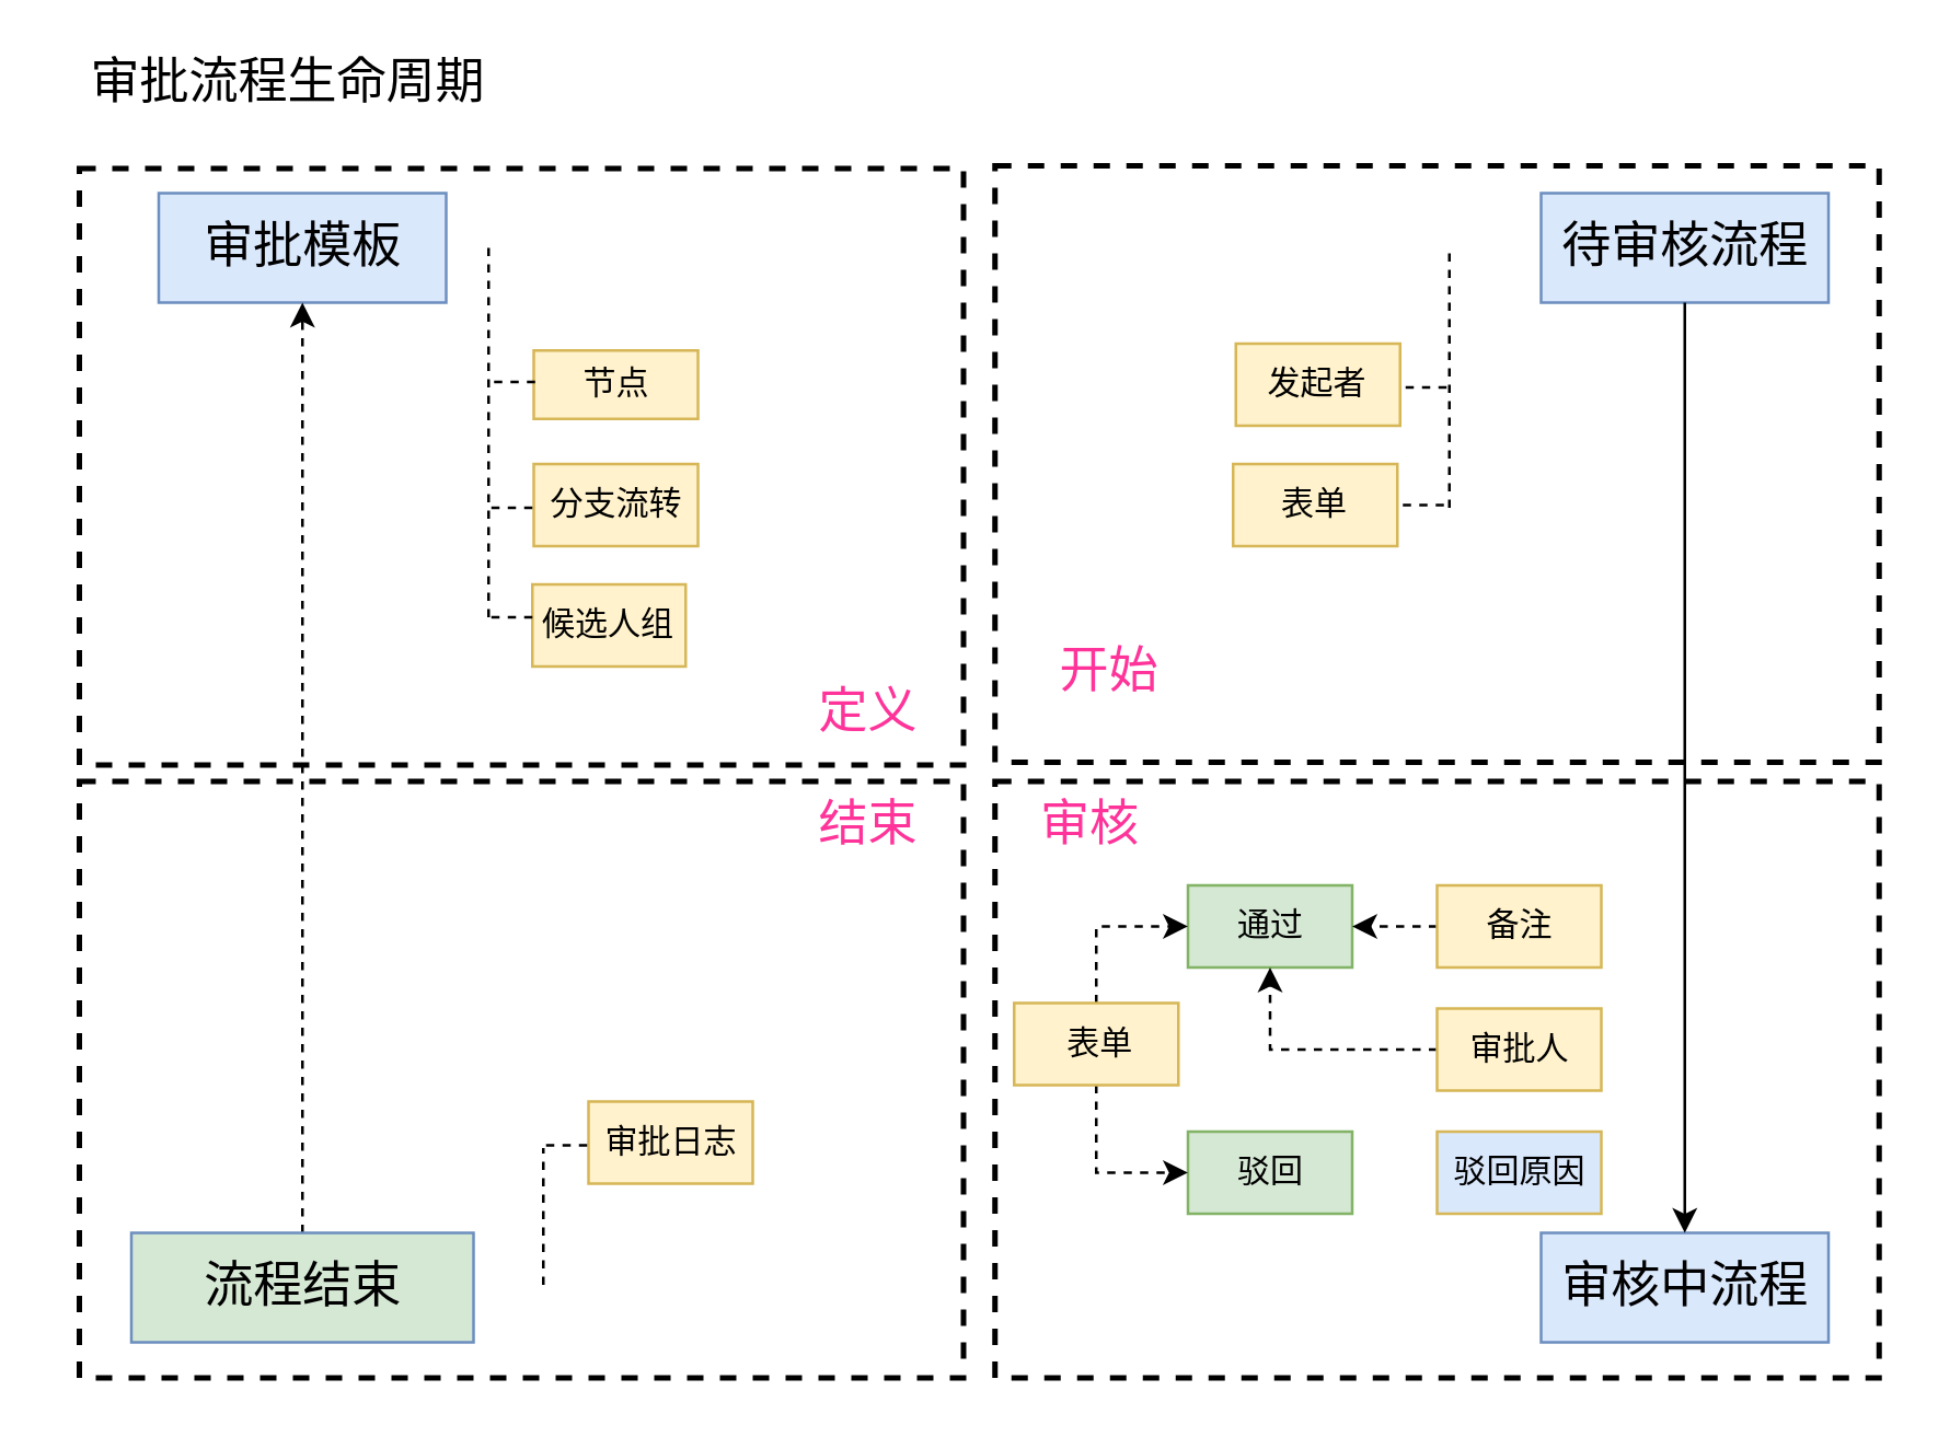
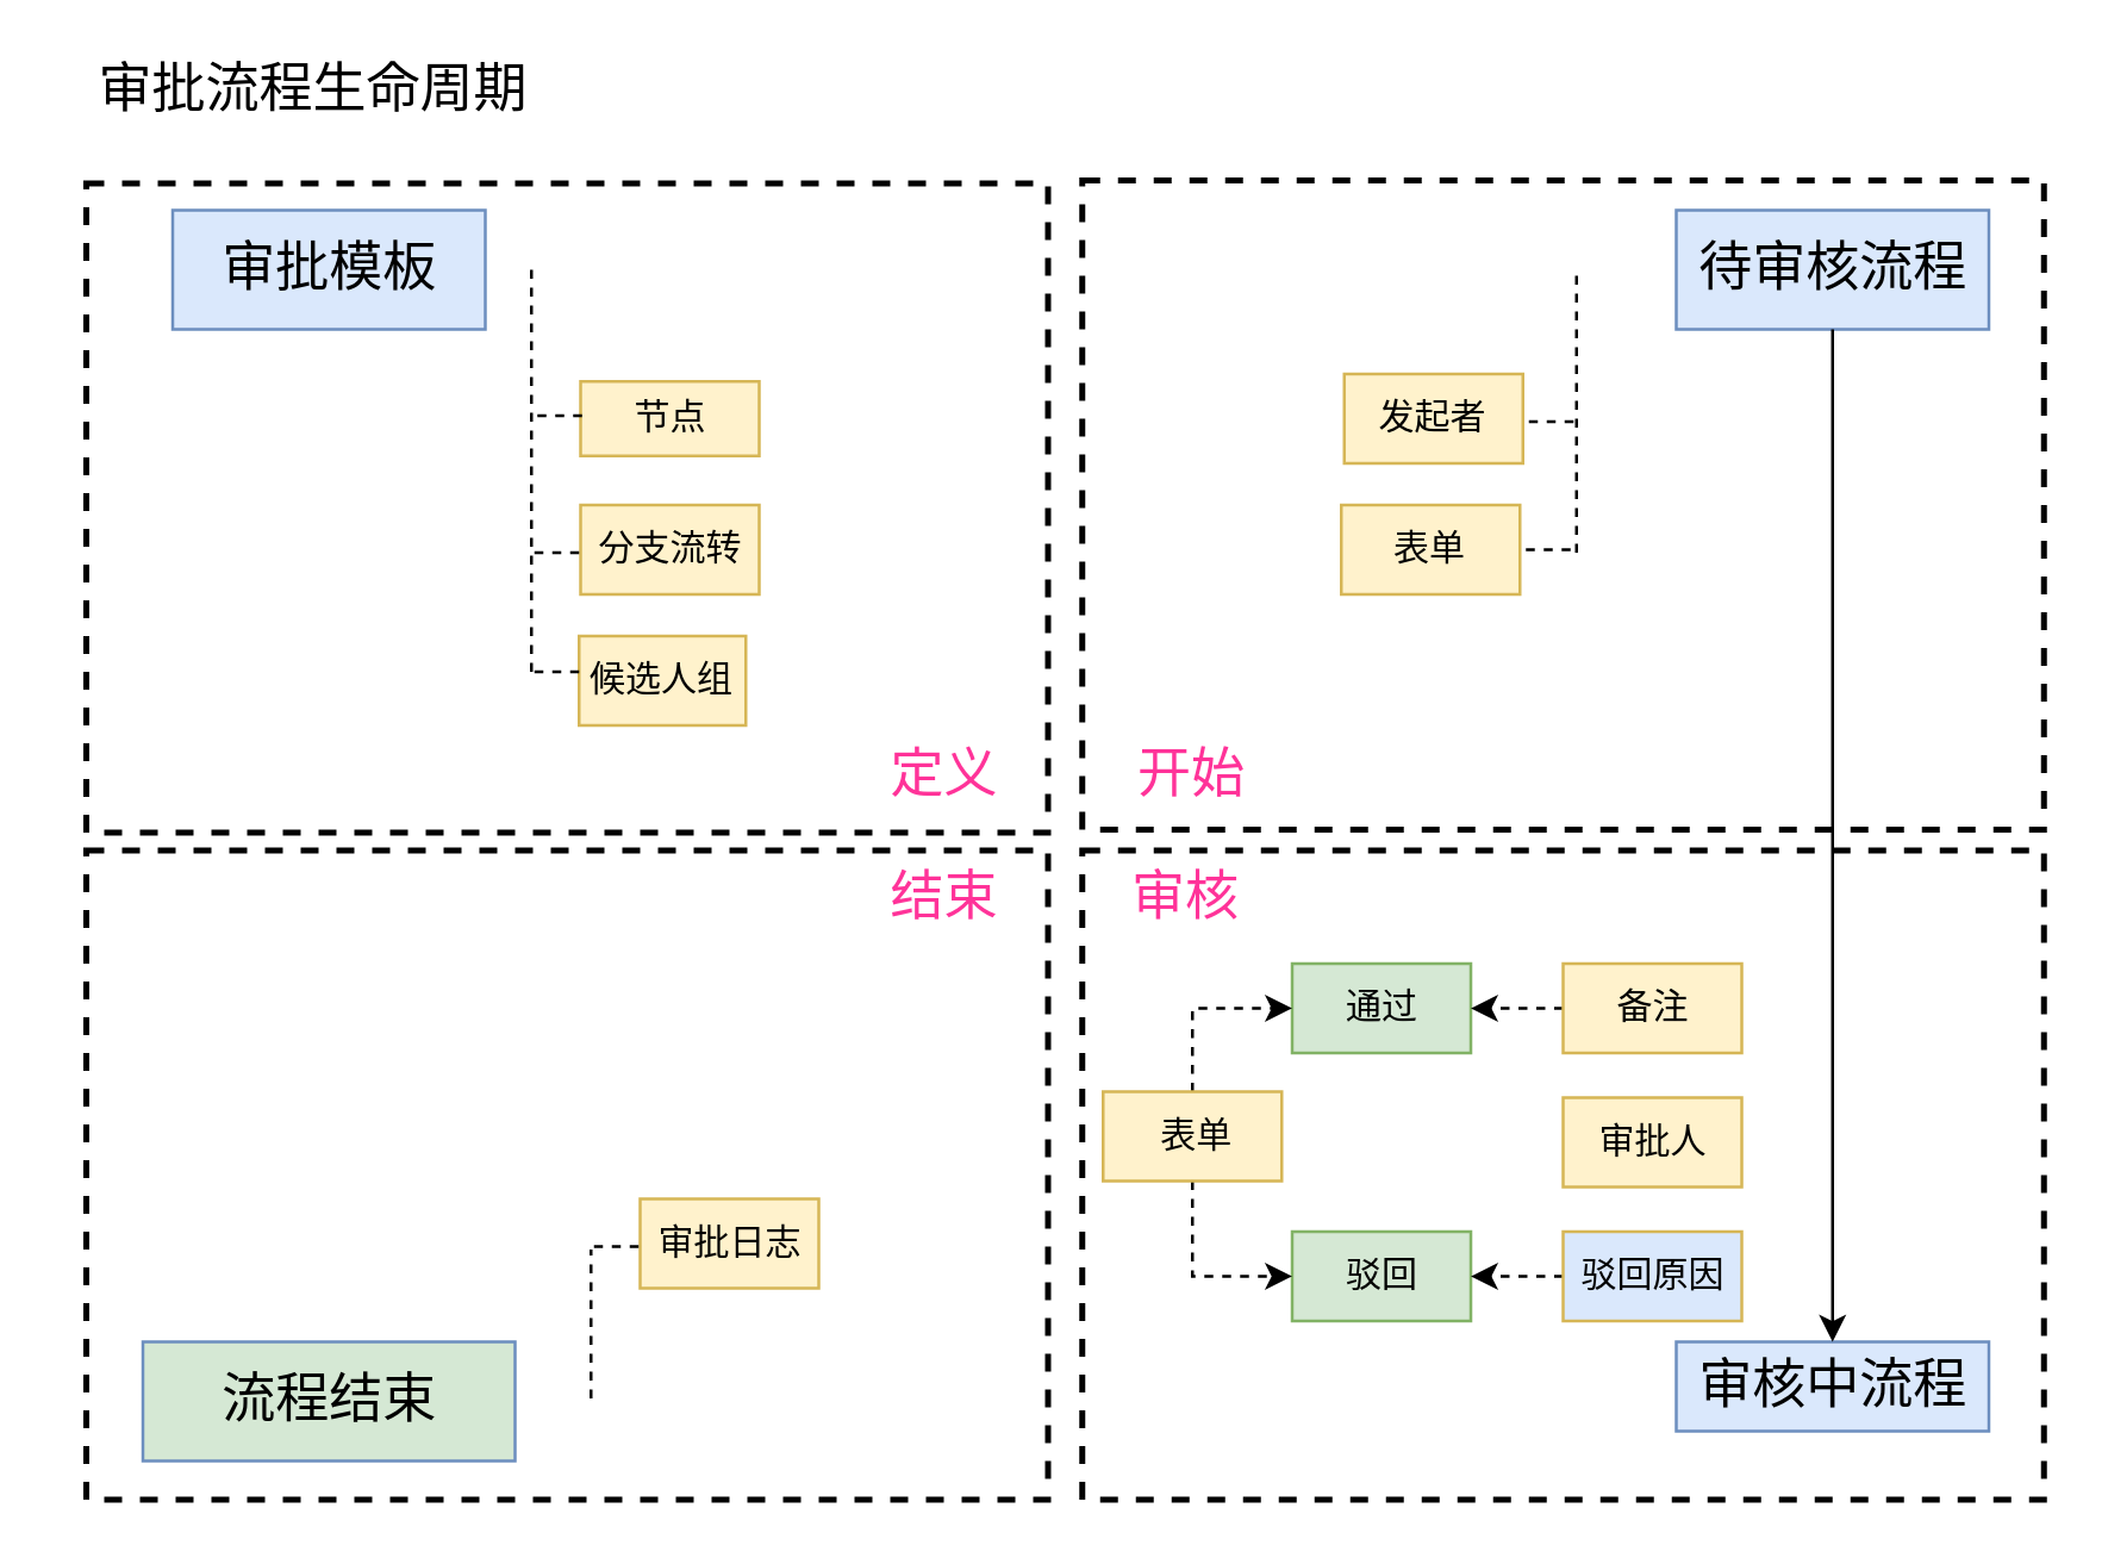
  <mxCell id="0" />
  <mxCell id="1" parent="0" />
  <mxCell id="2" value="" style="rounded=0;whiteSpace=wrap;html=1;dashed=1;strokeWidth=2;" parent="1" vertex="1"><mxGeometry x="363" y="285" width="323" height="218" as="geometry" /></mxCell>
  <mxCell id="3" value="" style="rounded=0;whiteSpace=wrap;html=1;dashed=1;strokeWidth=2;" parent="1" vertex="1"><mxGeometry x="28.5" y="285" width="323" height="218" as="geometry" /></mxCell>
  <mxCell id="4" value="" style="rounded=0;whiteSpace=wrap;html=1;dashed=1;strokeWidth=2;" parent="1" vertex="1"><mxGeometry x="363" y="60" width="323" height="218" as="geometry" /></mxCell>
  <mxCell id="5" value="" style="rounded=0;whiteSpace=wrap;html=1;dashed=1;strokeWidth=2;" parent="1" vertex="1"><mxGeometry x="28.5" y="61" width="323" height="218" as="geometry" /></mxCell>
  <mxCell id="6" value="&lt;font style=&quot;font-size: 18px&quot;&gt;审批流程生命周期&lt;/font&gt;" style="text;html=1;strokeColor=none;fillColor=none;align=center;verticalAlign=middle;whiteSpace=wrap;rounded=0;" parent="1" vertex="1"><mxGeometry x="20" y="20" width="170" height="20" as="geometry" /></mxCell>
  <mxCell id="7" value="&lt;font style=&quot;font-size: 18px&quot; color=&quot;#ff3399&quot;&gt;定义&lt;/font&gt;" style="text;html=1;strokeColor=none;fillColor=none;align=center;verticalAlign=middle;whiteSpace=wrap;rounded=0;" parent="1" vertex="1"><mxGeometry x="281.5" y="250" width="70" height="20" as="geometry" /></mxCell>
  <mxCell id="8" value="&lt;font style=&quot;font-size: 18px&quot; color=&quot;#ff3399&quot;&gt;审核&lt;/font&gt;" style="text;html=1;strokeColor=none;fillColor=none;align=center;verticalAlign=middle;whiteSpace=wrap;rounded=0;" parent="1" vertex="1"><mxGeometry x="363" y="291" width="70" height="20" as="geometry" /></mxCell>
  <mxCell id="9" value="&lt;font style=&quot;font-size: 18px&quot; color=&quot;#ff3399&quot;&gt;结束&lt;/font&gt;" style="text;html=1;strokeColor=none;fillColor=none;align=center;verticalAlign=middle;whiteSpace=wrap;rounded=0;" parent="1" vertex="1"><mxGeometry x="281.5" y="291" width="70" height="20" as="geometry" /></mxCell>
  <mxCell id="10" value="&lt;font style=&quot;font-size: 18px&quot;&gt;审批模板&lt;/font&gt;" style="rounded=0;whiteSpace=wrap;html=1;fillColor=#dae8fc;strokeColor=#6c8ebf;" parent="1" vertex="1"><mxGeometry x="57.5" y="70" width="105" height="40" as="geometry" /></mxCell>
  <mxCell id="11" value="&lt;span style=&quot;font-size: 18px&quot;&gt;待审核流程&lt;/span&gt;" style="rounded=0;whiteSpace=wrap;html=1;fillColor=#dae8fc;strokeColor=#6c8ebf;" parent="1" vertex="1"><mxGeometry x="562.5" y="70" width="105" height="40" as="geometry" /></mxCell>
- <mxCell id="12" value="&lt;span style=&quot;font-size: 18px&quot;&gt;审核中流程&lt;/span&gt;" style="rounded=0;whiteSpace=wrap;html=1;fillColor=#dae8fc;strokeColor=#6c8ebf;" parent="1" vertex="1"><mxGeometry x="562.5" y="450" width="105" height="40" as="geometry" /></mxCell>
- <mxCell id="13" value="" style="edgeStyle=orthogonalEdgeStyle;rounded=0;orthogonalLoop=1;jettySize=auto;html=1;dashed=1;" parent="1" source="14" target="10" edge="1"><mxGeometry relative="1" as="geometry"><mxPoint x="110" y="344" as="targetPoint" /></mxGeometry></mxCell>
+ <mxCell id="12" value="&lt;span style=&quot;font-size: 18px&quot;&gt;审核中流程&lt;/span&gt;" style="rounded=0;whiteSpace=wrap;html=1;fillColor=#dae8fc;strokeColor=#6c8ebf;" parent="1" vertex="1"><mxGeometry x="562.5" y="450" width="105" height="30" as="geometry" /></mxCell>
  <mxCell id="14" value="&lt;span style=&quot;font-size: 18px&quot;&gt;流程结束&lt;/span&gt;" style="rounded=0;whiteSpace=wrap;html=1;fillColor=#d5e8d4;strokeColor=#6c8ebf;" parent="1" vertex="1"><mxGeometry x="47.5" y="450" width="125" height="40" as="geometry" /></mxCell>
  <mxCell id="15" value="节点" style="rounded=0;whiteSpace=wrap;html=1;fillColor=#fff2cc;strokeColor=#d6b656;" parent="1" vertex="1"><mxGeometry x="194.5" y="127.5" width="60" height="25" as="geometry" /></mxCell>
  <mxCell id="16" value="候选人组" style="rounded=0;whiteSpace=wrap;html=1;fillColor=#fff2cc;strokeColor=#d6b656;" parent="1" vertex="1"><mxGeometry x="194" y="213" width="56" height="30" as="geometry" /></mxCell>
  <mxCell id="17" value="分支流转" style="rounded=0;whiteSpace=wrap;html=1;fillColor=#fff2cc;strokeColor=#d6b656;" parent="1" vertex="1"><mxGeometry x="194.5" y="169" width="60" height="30" as="geometry" /></mxCell>
  <mxCell id="18" value="发起者" style="rounded=0;whiteSpace=wrap;html=1;fillColor=#fff2cc;strokeColor=#d6b656;" parent="1" vertex="1"><mxGeometry x="451" y="125" width="60" height="30" as="geometry" /></mxCell>
  <mxCell id="19" value="表单" style="rounded=0;whiteSpace=wrap;html=1;fillColor=#fff2cc;strokeColor=#d6b656;" parent="1" vertex="1"><mxGeometry x="450" y="169" width="60" height="30" as="geometry" /></mxCell>
  <mxCell id="20" value="通过" style="rounded=0;whiteSpace=wrap;html=1;fillColor=#d5e8d4;strokeColor=#82b366;" parent="1" vertex="1"><mxGeometry x="433.5" y="323" width="60" height="30" as="geometry" /></mxCell>
  <mxCell id="21" value="驳回" style="rounded=0;whiteSpace=wrap;html=1;fillColor=#d5e8d4;strokeColor=#82b366;" parent="1" vertex="1"><mxGeometry x="433.5" y="413" width="60" height="30" as="geometry" /></mxCell>
  <mxCell id="22" style="edgeStyle=orthogonalEdgeStyle;rounded=0;orthogonalLoop=1;jettySize=auto;html=1;exitX=0;exitY=0.5;exitDx=0;exitDy=0;entryX=1;entryY=0.5;entryDx=0;entryDy=0;dashed=1;endSize=6;" parent="1" source="23" target="20" edge="1"><mxGeometry relative="1" as="geometry" /></mxCell>
  <mxCell id="23" value="备注" style="rounded=0;whiteSpace=wrap;html=1;fillColor=#fff2cc;strokeColor=#d6b656;" parent="1" vertex="1"><mxGeometry x="524.5" y="323" width="60" height="30" as="geometry" /></mxCell>
+ <mxCell id="24" style="edgeStyle=orthogonalEdgeStyle;rounded=0;orthogonalLoop=1;jettySize=auto;html=1;exitX=0;exitY=0.5;exitDx=0;exitDy=0;entryX=1;entryY=0.5;entryDx=0;entryDy=0;dashed=1;endSize=6;" parent="1" source="25" target="21" edge="1"><mxGeometry relative="1" as="geometry" /></mxCell>
  <mxCell id="25" value="驳回原因" style="rounded=0;whiteSpace=wrap;html=1;fillColor=#dae8fc;strokeColor=#d6b656;" parent="1" vertex="1"><mxGeometry x="524.5" y="413" width="60" height="30" as="geometry" /></mxCell>
- <mxCell id="26" style="edgeStyle=orthogonalEdgeStyle;rounded=0;orthogonalLoop=1;jettySize=auto;html=1;exitX=0;exitY=0.5;exitDx=0;exitDy=0;entryX=0.5;entryY=1;entryDx=0;entryDy=0;dashed=1;endSize=6;" parent="1" source="27" target="20" edge="1"><mxGeometry relative="1" as="geometry" /></mxCell>
  <mxCell id="27" value="审批人" style="rounded=0;whiteSpace=wrap;html=1;fillColor=#fff2cc;strokeColor=#d6b656;" parent="1" vertex="1"><mxGeometry x="524.5" y="368" width="60" height="30" as="geometry" /></mxCell>
  <mxCell id="28" style="edgeStyle=orthogonalEdgeStyle;rounded=0;orthogonalLoop=1;jettySize=auto;html=1;exitX=0.5;exitY=1;exitDx=0;exitDy=0;entryX=0;entryY=0.5;entryDx=0;entryDy=0;dashed=1;endSize=6;" parent="1" source="30" target="21" edge="1"><mxGeometry relative="1" as="geometry" /></mxCell>
  <mxCell id="29" style="edgeStyle=orthogonalEdgeStyle;rounded=0;orthogonalLoop=1;jettySize=auto;html=1;exitX=0.5;exitY=0;exitDx=0;exitDy=0;entryX=0;entryY=0.5;entryDx=0;entryDy=0;dashed=1;endSize=6;" parent="1" source="30" target="20" edge="1"><mxGeometry relative="1" as="geometry" /></mxCell>
  <mxCell id="30" value="&amp;nbsp;表单" style="rounded=0;whiteSpace=wrap;html=1;fillColor=#fff2cc;strokeColor=#d6b656;" parent="1" vertex="1"><mxGeometry x="370" y="366" width="60" height="30" as="geometry" /></mxCell>
  <mxCell id="31" value="审批日志" style="rounded=0;whiteSpace=wrap;html=1;fillColor=#fff2cc;strokeColor=#d6b656;" parent="1" vertex="1"><mxGeometry x="214.5" y="402" width="60" height="30" as="geometry" /></mxCell>
  <mxCell id="32" value="" style="edgeStyle=orthogonalEdgeStyle;rounded=0;orthogonalLoop=1;jettySize=auto;html=1;entryX=0.5;entryY=0;entryDx=0;entryDy=0;" parent="1" source="11" target="12" edge="1"><mxGeometry relative="1" as="geometry"><mxPoint x="615" y="110" as="sourcePoint" /><mxPoint x="615" y="450" as="targetPoint" /></mxGeometry></mxCell>
- <mxCell id="33" value="&lt;span style=&quot;font-size: 18px&quot;&gt;&lt;font color=&quot;#ff3399&quot;&gt;开始&lt;/font&gt;&lt;/span&gt;" style="text;html=1;strokeColor=none;fillColor=none;align=center;verticalAlign=middle;whiteSpace=wrap;rounded=0;" parent="1" vertex="1"><mxGeometry x="370" y="235" width="70" height="20" as="geometry" /></mxCell>
+ <mxCell id="33" value="&lt;span style=&quot;font-size: 18px&quot;&gt;&lt;font color=&quot;#ff3399&quot;&gt;开始&lt;/font&gt;&lt;/span&gt;" style="text;html=1;strokeColor=none;fillColor=none;align=center;verticalAlign=middle;whiteSpace=wrap;rounded=0;" parent="1" vertex="1"><mxGeometry x="365" y="250" width="70" height="20" as="geometry" /></mxCell>
  <mxCell id="34" value="" style="endArrow=none;dashed=1;html=1;endSize=6;" parent="1" edge="1"><mxGeometry width="50" height="50" relative="1" as="geometry"><mxPoint x="178" y="225" as="sourcePoint" /><mxPoint x="178" y="89" as="targetPoint" /></mxGeometry></mxCell>
  <mxCell id="35" value="" style="endArrow=none;dashed=1;html=1;" parent="1" edge="1"><mxGeometry width="50" height="50" relative="1" as="geometry"><mxPoint x="180" y="139" as="sourcePoint" /><mxPoint x="196" y="139" as="targetPoint" /></mxGeometry></mxCell>
  <mxCell id="36" value="" style="endArrow=none;dashed=1;html=1;" parent="1" edge="1"><mxGeometry width="50" height="50" relative="1" as="geometry"><mxPoint x="179" y="185" as="sourcePoint" /><mxPoint x="195" y="185" as="targetPoint" /></mxGeometry></mxCell>
  <mxCell id="37" value="" style="endArrow=none;dashed=1;html=1;" parent="1" edge="1"><mxGeometry width="50" height="50" relative="1" as="geometry"><mxPoint x="179" y="225" as="sourcePoint" /><mxPoint x="195" y="225" as="targetPoint" /></mxGeometry></mxCell>
  <mxCell id="38" value="" style="endArrow=none;dashed=1;html=1;endSize=6;" parent="1" edge="1"><mxGeometry width="50" height="50" relative="1" as="geometry"><mxPoint x="529" y="185" as="sourcePoint" /><mxPoint x="529" y="89" as="targetPoint" /></mxGeometry></mxCell>
  <mxCell id="39" value="" style="endArrow=none;dashed=1;html=1;" parent="1" edge="1"><mxGeometry width="50" height="50" relative="1" as="geometry"><mxPoint x="513" y="141" as="sourcePoint" /><mxPoint x="529" y="141" as="targetPoint" /></mxGeometry></mxCell>
  <mxCell id="40" value="" style="endArrow=none;dashed=1;html=1;" parent="1" edge="1"><mxGeometry width="50" height="50" relative="1" as="geometry"><mxPoint x="512" y="184" as="sourcePoint" /><mxPoint x="528" y="184" as="targetPoint" /></mxGeometry></mxCell>
  <mxCell id="41" value="" style="endArrow=none;dashed=1;html=1;endSize=6;" parent="1" edge="1"><mxGeometry width="50" height="50" relative="1" as="geometry"><mxPoint x="198" y="469" as="sourcePoint" /><mxPoint x="198" y="419" as="targetPoint" /></mxGeometry></mxCell>
  <mxCell id="42" value="" style="endArrow=none;dashed=1;html=1;" parent="1" edge="1"><mxGeometry width="50" height="50" relative="1" as="geometry"><mxPoint x="199" y="418" as="sourcePoint" /><mxPoint x="215" y="418" as="targetPoint" /></mxGeometry></mxCell>
